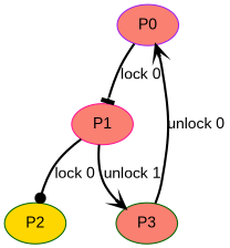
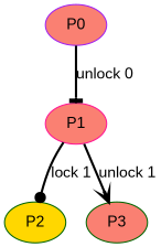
  digraph {
    fontname="Liberation Sans"
    node [color=darkgreen fillcolor=salmon fontname="Liberation Sans" style=filled]
    edge [arrowhead=vee fontname="Liberation Sans" style=bold]
    P0 [color=purple]
    P1 [color=deeppink]
    P2 [fillcolor=gold]
    P3
-   P0 -> P1 [arrowhead=tee label="lock 0"]
-   P1 -> P2 [arrowhead=dot label="lock 0"]
+   P0 -> P1 [arrowhead=tee label="unlock 0"]
+   P1 -> P2 [arrowhead=dot label="lock 1"]
    P1 -> P3 [label="unlock 1"]
-   P3 -> P0 [label="unlock 0"]
  }
